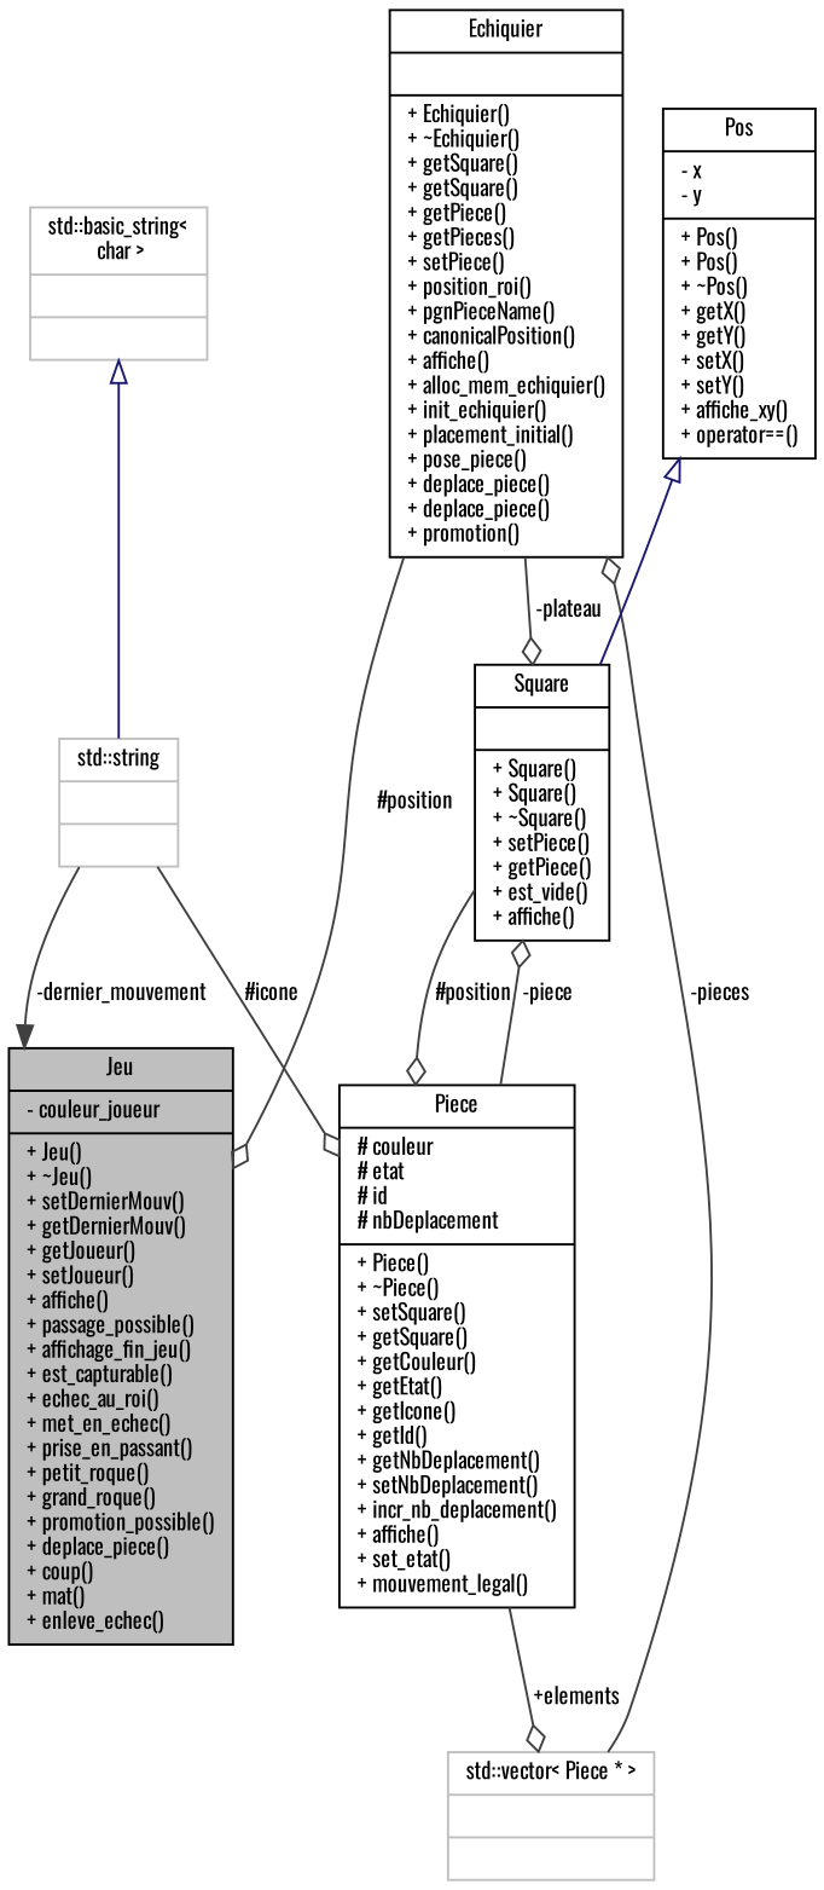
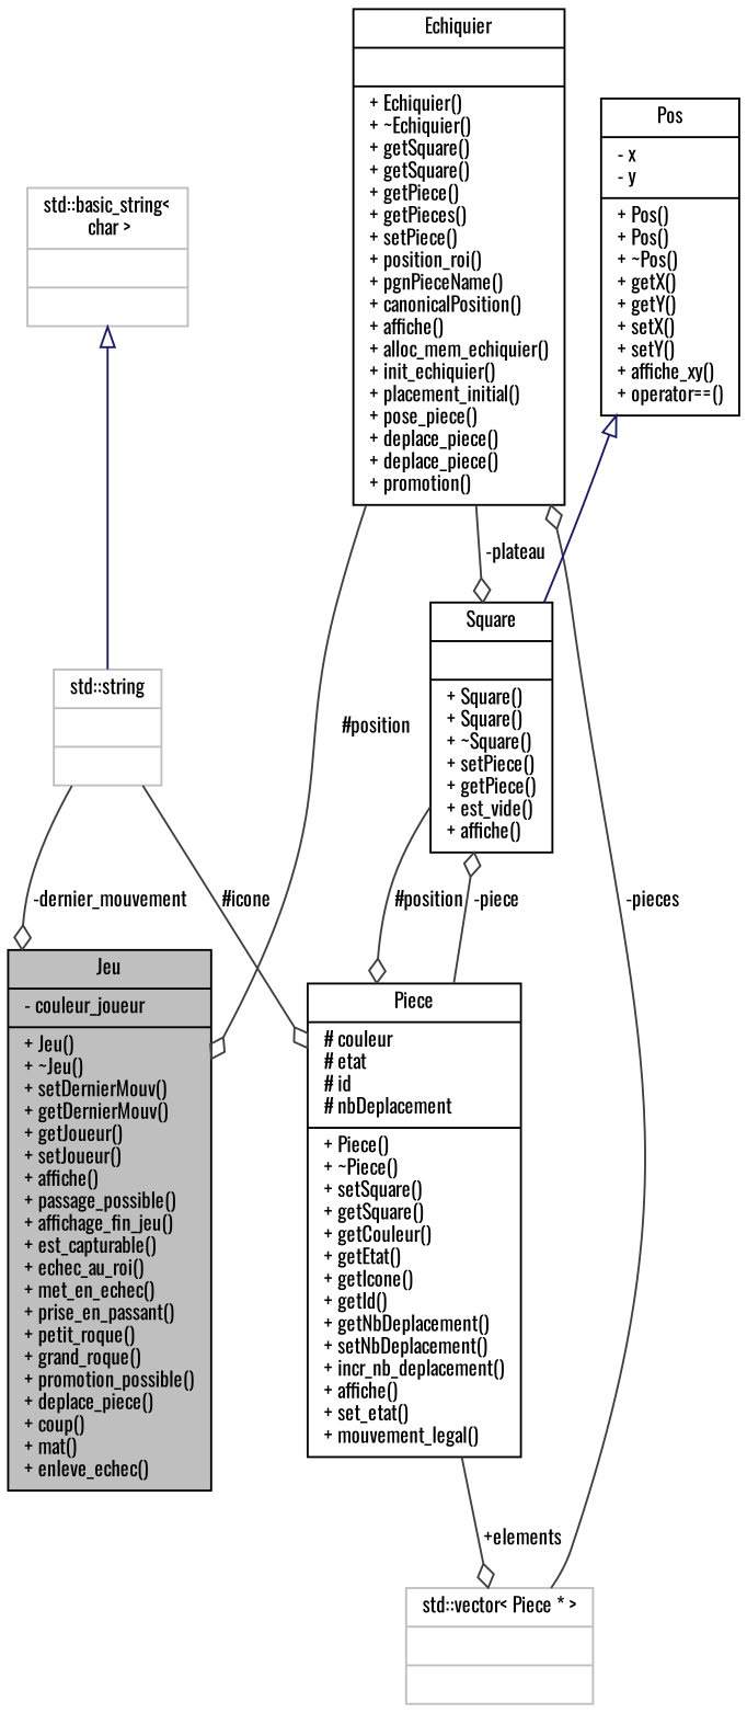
  digraph {
    fontname=Oswald
    node [color=black fillcolor=white fontname=Oswald fontsize=10 shape=record style=filled]
    edge [arrowhead=odiamond color=grey25 fontname=Oswald fontsize=10 labelfontname=Helvetica labelfontsize=10 style=solid]
    n1 [fillcolor=grey75 fontcolor=black height=0.2 label="{Jeu\n|- couleur_joueur\l|+ Jeu()\l+ ~Jeu()\l+ setDernierMouv()\l+ getDernierMouv()\l+ getJoueur()\l+ setJoueur()\l+ affiche()\l+ passage_possible()\l+ affichage_fin_jeu()\l+ est_capturable()\l+ echec_au_roi()\l+ met_en_echec()\l+ prise_en_passant()\l+ petit_roque()\l+ grand_roque()\l+ promotion_possible()\l+ deplace_piece()\l+ coup()\l+ mat()\l+ enleve_echec()\l}" width=0.4]
    n2 [height=0.2 label="{Echiquier\n||+ Echiquier()\l+ ~Echiquier()\l+ getSquare()\l+ getSquare()\l+ getPiece()\l+ getPieces()\l+ setPiece()\l+ position_roi()\l+ pgnPieceName()\l+ canonicalPosition()\l+ affiche()\l+ alloc_mem_echiquier()\l+ init_echiquier()\l+ placement_initial()\l+ pose_piece()\l+ deplace_piece()\l+ deplace_piece()\l+ promotion()\l}" width=0.4]
    n3 [height=0.2 label="{Square\n||+ Square()\l+ Square()\l+ ~Square()\l+ setPiece()\l+ getPiece()\l+ est_vide()\l+ affiche()\l}" width=0.4]
    n4 [color=grey75 height=0.2 label="{std::vector\< Piece * \>\n||}" width=0.4]
    n5 [height=0.2 label="{Piece\n|# couleur\l# etat\l# id\l# nbDeplacement\l|+ Piece()\l+ ~Piece()\l+ setSquare()\l+ getSquare()\l+ getCouleur()\l+ getEtat()\l+ getIcone()\l+ getId()\l+ getNbDeplacement()\l+ setNbDeplacement()\l+ incr_nb_deplacement()\l+ affiche()\l+ set_etat()\l+ mouvement_legal()\l}" width=0.4]
    n6 [color=grey75 height=0.2 label="{std::string\n||}" width=0.4]
    n7 [color=grey75 height=0.2 label="{std::basic_string\<\l char \>\n||}" width=0.4]
    n8 [height=0.2 label="{Pos\n|- x\l- y\l|+ Pos()\l+ Pos()\l+ ~Pos()\l+ getX()\l+ getY()\l+ setX()\l+ setY()\l+ affiche_xy()\l+ operator==()\l}" width=0.4]
    n2 -> n1 [label=" #position"]
    n2 -> n3 [label=" -plateau"]
    n3 -> n5 [label=" #position"]
    n4 -> n2 [label=" -pieces"]
    n5 -> n3 [label=" -piece"]
    n5 -> n4 [label=" +elements"]
-   n6 -> n1 [arrowhead=normal label=" -dernier_mouvement"]
+   n6 -> n1 [label=" -dernier_mouvement"]
    n6 -> n5 [label=" #icone"]
    n7 -> n6 [arrowtail=onormal color=midnightblue dir=back arrowhead=""]
    n8 -> n3 [arrowtail=onormal color=midnightblue dir=back arrowhead=""]
  }
